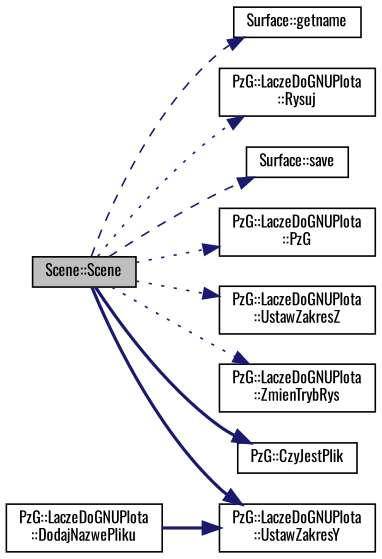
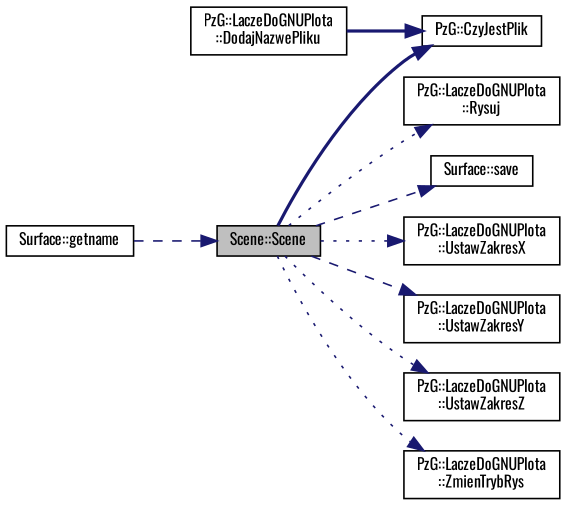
  digraph {
    fontname=Oswald
    rankdir=LR
    node [color=black fillcolor=white fontname=Oswald fontsize=10 shape=record style=filled]
    edge [color=midnightblue fontname=Oswald fontsize=10 labelfontname=Helvetica labelfontsize=10 style=dotted]
    n1 [fillcolor=grey75 fontcolor=black height=0.2 label="Scene::Scene" width=0.4]
    n2 [height=0.2 label="Surface::getname" width=0.4]
    n3 [height=0.2 label="PzG::LaczeDoGNUPlota\l::Rysuj" width=0.4]
    n4 [height=0.2 label="Surface::save" width=0.4]
-   n5 [height=0.2 label="PzG::LaczeDoGNUPlota\l::PzG" width=0.4]
+   n5 [height=0.2 label="PzG::LaczeDoGNUPlota\l::UstawZakresX" width=0.4]
    n6 [height=0.2 label="PzG::LaczeDoGNUPlota\l::UstawZakresY" width=0.4]
    n7 [height=0.2 label="PzG::LaczeDoGNUPlota\l::UstawZakresZ" width=0.4]
    n8 [height=0.2 label="PzG::LaczeDoGNUPlota\l::ZmienTrybRys" width=0.4]
    n9 [height=0.2 label="PzG::CzyJestPlik" width=0.4]
    n10 [height=0.2 label="PzG::LaczeDoGNUPlota\l::DodajNazwePliku" width=0.4]
-   n1 -> n2 [style=dashed]
+   n2 -> n1 [style=dashed]
    n1 -> n3
    n1 -> n4 [style=dashed]
    n1 -> n5
-   n1 -> n6 [style=bold]
+   n1 -> n6 [style=dashed]
    n1 -> n7
    n1 -> n8
    n1 -> n9 [style=bold]
-   n10 -> n6 [style=bold]
+   n10 -> n9 [style=bold]
  }
